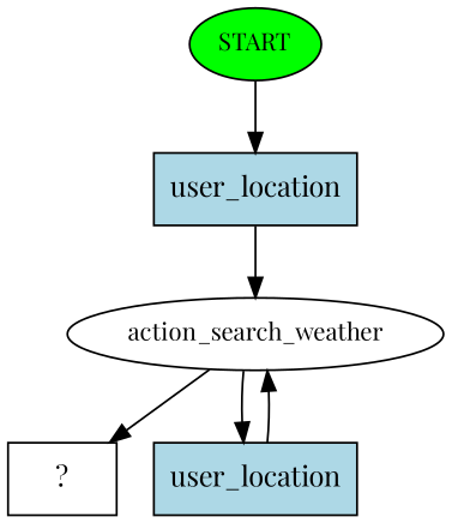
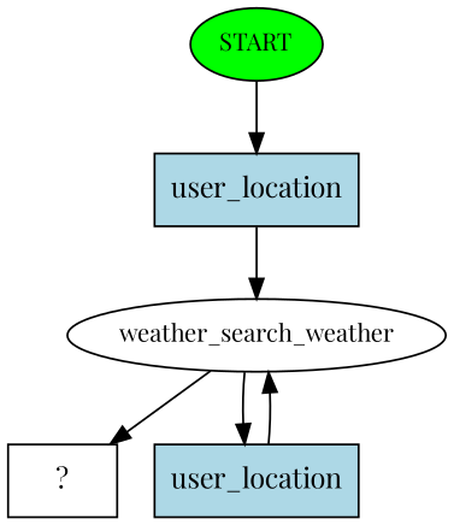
  digraph {
    fontname="Playfair Display"
    node [style=filled fontname="Playfair Display" shape=rect]
    edge [fontname="Playfair Display"]
    n1 [fillcolor=green fontsize=12 label=START shape=""]
    n2 [fillcolor=lightblue label=user_location]
-   n3 [fontsize=12 label=action_search_weather style="" shape=""]
+   n3 [fontsize=12 label=weather_search_weather style="" shape=""]
    n4 [label="  ?  " style=""]
    n5 [fillcolor=lightblue label=user_location]
    n1 -> n2
    n2 -> n3
    n3 -> n4
    n3 -> n5
    n5 -> n3
  }
